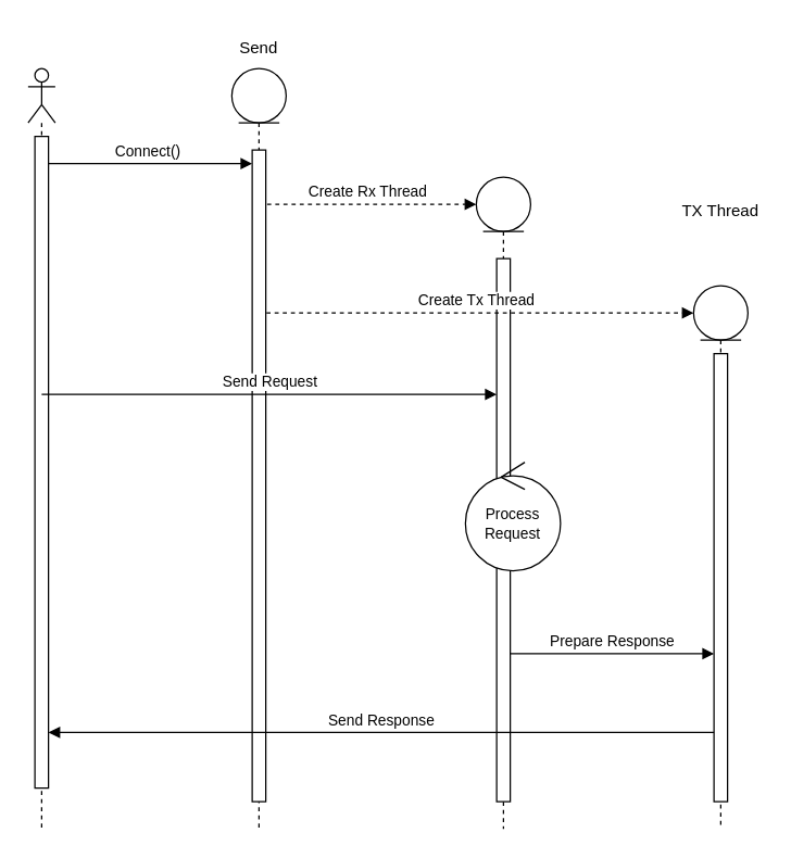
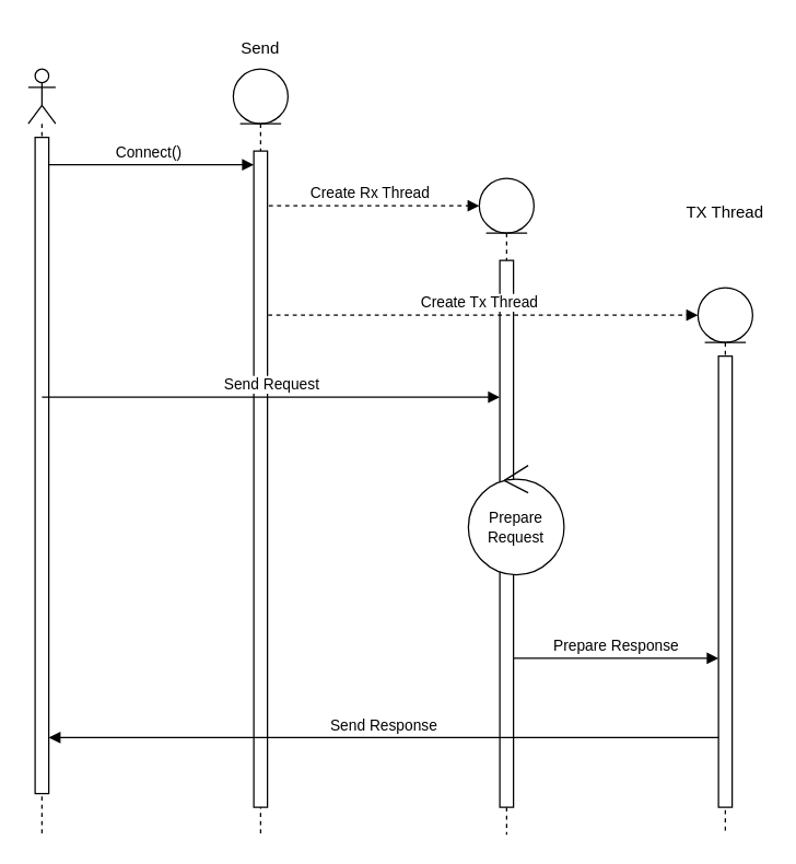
  <mxCell id="0" />
  <mxCell id="1" parent="0" />
  <mxCell id="2" value="" style="shape=umlLifeline;perimeter=lifelinePerimeter;whiteSpace=wrap;html=1;container=1;dropTarget=0;collapsible=0;recursiveResize=0;outlineConnect=0;portConstraint=eastwest;newEdgeStyle={&quot;curved&quot;:0,&quot;rounded&quot;:0};participant=umlEntity;" vertex="1" parent="1"><mxGeometry x="350" y="130" width="40" height="480" as="geometry" /></mxCell>
  <mxCell id="3" value="" style="html=1;points=[[0,0,0,0,5],[0,1,0,0,-5],[1,0,0,0,5],[1,1,0,0,-5]];perimeter=orthogonalPerimeter;outlineConnect=0;targetShapes=umlLifeline;portConstraint=eastwest;newEdgeStyle={&quot;curved&quot;:0,&quot;rounded&quot;:0};" vertex="1" parent="2"><mxGeometry x="15" y="60" width="10" height="400" as="geometry" /></mxCell>
  <mxCell id="4" value="" style="shape=umlLifeline;perimeter=lifelinePerimeter;whiteSpace=wrap;html=1;container=1;dropTarget=0;collapsible=0;recursiveResize=0;outlineConnect=0;portConstraint=eastwest;newEdgeStyle={&quot;curved&quot;:0,&quot;rounded&quot;:0};participant=umlEntity;" vertex="1" parent="1"><mxGeometry x="510" y="210" width="40" height="400" as="geometry" /></mxCell>
  <mxCell id="5" value="" style="html=1;points=[[0,0,0,0,5],[0,1,0,0,-5],[1,0,0,0,5],[1,1,0,0,-5]];perimeter=orthogonalPerimeter;outlineConnect=0;targetShapes=umlLifeline;portConstraint=eastwest;newEdgeStyle={&quot;curved&quot;:0,&quot;rounded&quot;:0};" vertex="1" parent="4"><mxGeometry x="15" y="50" width="10" height="330" as="geometry" /></mxCell>
  <mxCell id="6" value="Send" style="text;html=1;align=center;verticalAlign=middle;whiteSpace=wrap;rounded=0;" vertex="1" parent="1"><mxGeometry x="160" y="20" width="60" height="30" as="geometry" /></mxCell>
  <mxCell id="7" value="TX Thread" style="text;html=1;align=center;verticalAlign=middle;whiteSpace=wrap;rounded=0;" vertex="1" parent="1"><mxGeometry x="500" y="140" width="60" height="30" as="geometry" /></mxCell>
  <mxCell id="8" value="Connect()" style="html=1;verticalAlign=bottom;endArrow=block;curved=0;rounded=0;" edge="1" parent="1" target="16"><mxGeometry width="80" relative="1" as="geometry"><mxPoint x="30" y="120" as="sourcePoint" /><mxPoint x="170" y="120" as="targetPoint" /></mxGeometry></mxCell>
  <mxCell id="9" value="Create Rx Thread" style="html=1;verticalAlign=bottom;endArrow=block;curved=0;rounded=0;dashed=1;" edge="1" parent="1"><mxGeometry width="80" relative="1" as="geometry"><mxPoint x="190" y="150" as="sourcePoint" /><mxPoint x="350" y="150" as="targetPoint" /></mxGeometry></mxCell>
  <mxCell id="10" value="Create Tx Thread" style="html=1;verticalAlign=bottom;endArrow=block;curved=0;rounded=0;dashed=1;" edge="1" parent="1" source="15"><mxGeometry width="80" relative="1" as="geometry"><mxPoint x="200" y="230" as="sourcePoint" /><mxPoint x="510" y="230" as="targetPoint" /></mxGeometry></mxCell>
- <mxCell id="11" value="&lt;font style=&quot;font-size: 11px;&quot;&gt;Process Request&lt;/font&gt;" style="ellipse;shape=umlControl;whiteSpace=wrap;html=1;" vertex="1" parent="1"><mxGeometry x="342" y="340" width="70" height="80" as="geometry" /></mxCell>
+ <mxCell id="11" value="&lt;font style=&quot;font-size: 11px;&quot;&gt;Prepare Request&lt;/font&gt;" style="ellipse;shape=umlControl;whiteSpace=wrap;html=1;" vertex="1" parent="1"><mxGeometry x="342" y="340" width="70" height="80" as="geometry" /></mxCell>
  <mxCell id="12" value="Prepare Response" style="html=1;verticalAlign=bottom;endArrow=block;curved=0;rounded=0;" edge="1" parent="1"><mxGeometry width="80" relative="1" as="geometry"><mxPoint x="375" y="481" as="sourcePoint" /><mxPoint x="525" y="481" as="targetPoint" /></mxGeometry></mxCell>
  <mxCell id="13" value="" style="shape=umlLifeline;perimeter=lifelinePerimeter;whiteSpace=wrap;html=1;container=1;dropTarget=0;collapsible=0;recursiveResize=0;outlineConnect=0;portConstraint=eastwest;newEdgeStyle={&quot;curved&quot;:0,&quot;rounded&quot;:0};participant=umlActor;" vertex="1" parent="1"><mxGeometry x="20" y="50" width="20" height="560" as="geometry" /></mxCell>
  <mxCell id="14" value="" style="html=1;points=[[0,0,0,0,5],[0,1,0,0,-5],[1,0,0,0,5],[1,1,0,0,-5]];perimeter=orthogonalPerimeter;outlineConnect=0;targetShapes=umlLifeline;portConstraint=eastwest;newEdgeStyle={&quot;curved&quot;:0,&quot;rounded&quot;:0};" vertex="1" parent="13"><mxGeometry x="5" y="50" width="10" height="480" as="geometry" /></mxCell>
  <mxCell id="15" value="" style="shape=umlLifeline;perimeter=lifelinePerimeter;whiteSpace=wrap;html=1;container=1;dropTarget=0;collapsible=0;recursiveResize=0;outlineConnect=0;portConstraint=eastwest;newEdgeStyle={&quot;curved&quot;:0,&quot;rounded&quot;:0};participant=umlEntity;" vertex="1" parent="1"><mxGeometry x="170" y="50" width="40" height="560" as="geometry" /></mxCell>
  <mxCell id="16" value="" style="html=1;points=[[0,0,0,0,5],[0,1,0,0,-5],[1,0,0,0,5],[1,1,0,0,-5]];perimeter=orthogonalPerimeter;outlineConnect=0;targetShapes=umlLifeline;portConstraint=eastwest;newEdgeStyle={&quot;curved&quot;:0,&quot;rounded&quot;:0};" vertex="1" parent="15"><mxGeometry x="15" y="60" width="10" height="480" as="geometry" /></mxCell>
  <mxCell id="17" value="Send Request" style="html=1;verticalAlign=bottom;endArrow=block;curved=0;rounded=0;" edge="1" parent="1" target="3"><mxGeometry width="80" relative="1" as="geometry"><mxPoint x="30" y="290" as="sourcePoint" /><mxPoint x="350" y="290" as="targetPoint" /></mxGeometry></mxCell>
  <mxCell id="18" value="Send Response" style="html=1;verticalAlign=bottom;endArrow=block;curved=0;rounded=0;" edge="1" parent="1"><mxGeometry width="80" relative="1" as="geometry"><mxPoint x="525" y="539" as="sourcePoint" /><mxPoint x="35" y="539" as="targetPoint" /></mxGeometry></mxCell>
